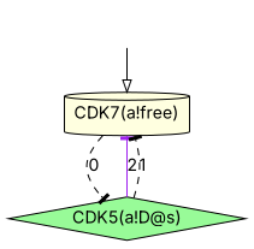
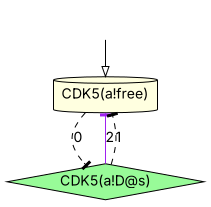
  digraph {
    fontname=Inter
    node [style=filled fontname=Inter]
    edge [color=black style=solid arrowhead=tee fontname=Inter]
    Init_81 [height="0px" style=invis width="0px"]
-   n2 [label="CDK7(a!free)" fillcolor=lightyellow shape=cylinder]
+   n2 [label="CDK5(a!free)" fillcolor=lightyellow shape=cylinder]
    n3 [label="CDK5(a!D@s)" fillcolor=palegreen shape=diamond]
    Init_81 -> n2 [arrowhead=onormal]
    n2 -> n3 [label=0 style=dashed]
    n3 -> n2 [label=2 color=purple]
    n3 -> n2 [label=1 style=dashed]
  }
